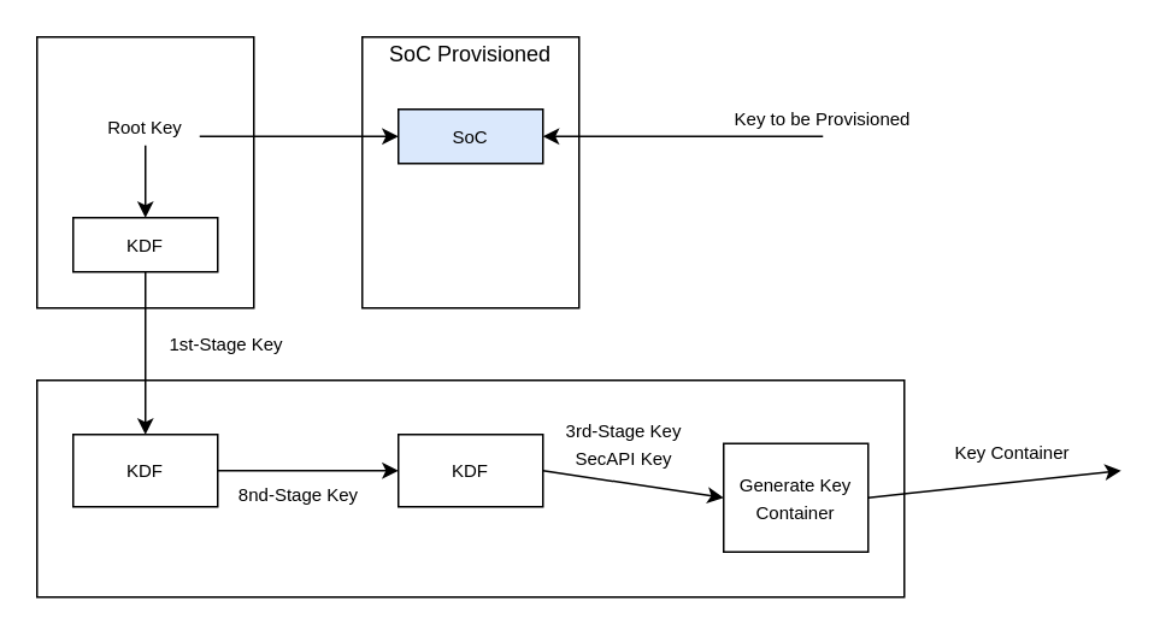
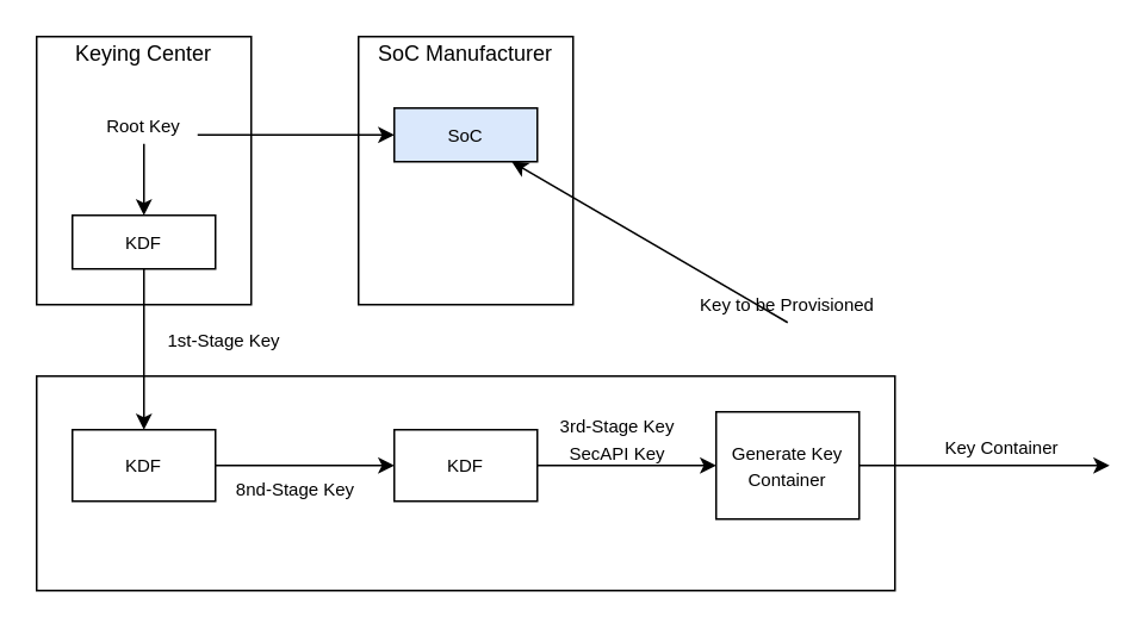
  <mxCell id="0" />
  <mxCell id="1" parent="0" />
  <mxCell id="2" value="" style="rounded=0;whiteSpace=wrap;html=1;align=center;" parent="1" vertex="1"><mxGeometry x="200" y="20" width="120" height="150" as="geometry" /></mxCell>
  <mxCell id="3" value="" style="rounded=0;whiteSpace=wrap;html=1;" parent="1" vertex="1"><mxGeometry x="20" y="210" width="480" height="120" as="geometry" /></mxCell>
  <mxCell id="4" value="&lt;font style=&quot;font-size: 10px&quot;&gt;SoC&lt;/font&gt;" style="rounded=0;whiteSpace=wrap;html=1;fillColor=#dae8fc;" parent="1" vertex="1"><mxGeometry x="220" y="60" width="80" height="30" as="geometry" /></mxCell>
  <mxCell id="5" value="&lt;font style=&quot;font-size: 10px&quot;&gt;KDF&lt;br&gt;&lt;/font&gt;" style="rounded=0;whiteSpace=wrap;html=1;" parent="1" vertex="1"><mxGeometry x="220" y="240" width="80" height="40" as="geometry" /></mxCell>
  <mxCell id="6" value="&lt;font style=&quot;font-size: 10px&quot;&gt;KDF&lt;/font&gt;" style="rounded=0;whiteSpace=wrap;html=1;" parent="1" vertex="1"><mxGeometry x="40" y="240" width="80" height="40" as="geometry" /></mxCell>
- <mxCell id="7" value="&lt;font style=&quot;font-size: 10px&quot;&gt;Generate Key Container&lt;/font&gt;" style="rounded=0;whiteSpace=wrap;html=1;" parent="1" vertex="1"><mxGeometry x="400" y="245" width="80" height="60" as="geometry" /></mxCell>
+ <mxCell id="7" value="&lt;font style=&quot;font-size: 10px&quot;&gt;Generate Key Container&lt;/font&gt;" style="rounded=0;whiteSpace=wrap;html=1;" parent="1" vertex="1"><mxGeometry x="400" y="230" width="80" height="60" as="geometry" /></mxCell>
  <mxCell id="8" value="" style="rounded=0;whiteSpace=wrap;html=1;align=center;" parent="1" vertex="1"><mxGeometry x="20" y="20" width="120" height="150" as="geometry" /></mxCell>
  <mxCell id="9" value="&lt;font style=&quot;font-size: 10px&quot;&gt;KDF&lt;/font&gt;" style="rounded=0;whiteSpace=wrap;html=1;" parent="1" vertex="1"><mxGeometry x="40" y="120" width="80" height="30" as="geometry" /></mxCell>
  <mxCell id="10" value="&lt;font style=&quot;font-size: 10px&quot;&gt;Root Key&lt;/font&gt;" style="text;html=1;strokeColor=none;fillColor=none;align=center;verticalAlign=middle;whiteSpace=wrap;rounded=0;" parent="1" vertex="1"><mxGeometry x="20" y="60" width="120" height="20" as="geometry" /></mxCell>
  <mxCell id="11" value="" style="endArrow=classic;html=1;exitX=0.5;exitY=1;exitDx=0;exitDy=0;entryX=0.5;entryY=0;entryDx=0;entryDy=0;" parent="1" source="10" target="9" edge="1"><mxGeometry width="50" height="50" relative="1" as="geometry"><mxPoint x="70" y="110" as="sourcePoint" /><mxPoint x="120" y="60" as="targetPoint" /></mxGeometry></mxCell>
+ <mxCell id="12" value="Keying Center" style="text;html=1;strokeColor=none;fillColor=none;align=center;verticalAlign=middle;whiteSpace=wrap;rounded=0;" parent="1" vertex="1"><mxGeometry x="20" y="20" width="120" height="20" as="geometry" /></mxCell>
  <mxCell id="13" value="" style="endArrow=classic;html=1;entryX=0;entryY=0.5;entryDx=0;entryDy=0;" parent="1" target="4" edge="1"><mxGeometry width="50" height="50" relative="1" as="geometry"><mxPoint x="110" y="75" as="sourcePoint" /><mxPoint x="180" y="50" as="targetPoint" /></mxGeometry></mxCell>
  <mxCell id="14" value="" style="endArrow=classic;html=1;exitX=1;exitY=0.5;exitDx=0;exitDy=0;entryX=0;entryY=0.5;entryDx=0;entryDy=0;" parent="1" source="6" target="5" edge="1"><mxGeometry width="50" height="50" relative="1" as="geometry"><mxPoint x="120" y="290" as="sourcePoint" /><mxPoint x="170" y="240" as="targetPoint" /></mxGeometry></mxCell>
  <mxCell id="15" value="" style="endArrow=classic;html=1;exitX=1;exitY=0.5;exitDx=0;exitDy=0;entryX=0;entryY=0.5;entryDx=0;entryDy=0;" parent="1" source="5" target="7" edge="1"><mxGeometry width="50" height="50" relative="1" as="geometry"><mxPoint x="290" y="290" as="sourcePoint" /><mxPoint x="340" y="240" as="targetPoint" /></mxGeometry></mxCell>
  <mxCell id="16" value="" style="endArrow=classic;html=1;exitX=1;exitY=0.5;exitDx=0;exitDy=0;" parent="1" source="7" edge="1"><mxGeometry width="50" height="50" relative="1" as="geometry"><mxPoint x="460" y="270" as="sourcePoint" /><mxPoint x="620" y="260" as="targetPoint" /></mxGeometry></mxCell>
  <mxCell id="17" value="&lt;font style=&quot;font-size: 10px&quot;&gt;1st-Stage Key&lt;/font&gt;" style="text;html=1;strokeColor=none;fillColor=none;align=center;verticalAlign=middle;whiteSpace=wrap;rounded=0;" parent="1" vertex="1"><mxGeometry x="90" y="180" width="70" height="20" as="geometry" /></mxCell>
  <mxCell id="18" value="&lt;font style=&quot;font-size: 10px&quot;&gt;8nd-Stage Key&lt;br&gt;&lt;br&gt;&lt;/font&gt;" style="text;html=1;strokeColor=none;fillColor=none;align=center;verticalAlign=middle;whiteSpace=wrap;rounded=0;" parent="1" vertex="1"><mxGeometry x="130" y="270" width="70" height="20" as="geometry" /></mxCell>
  <mxCell id="19" value="&lt;font style=&quot;font-size: 10px&quot;&gt;3rd-Stage Key&lt;br&gt;SecAPI Key&lt;br&gt;&lt;/font&gt;" style="text;html=1;strokeColor=none;fillColor=none;align=center;verticalAlign=middle;whiteSpace=wrap;rounded=0;" parent="1" vertex="1"><mxGeometry x="310" y="235" width="70" height="20" as="geometry" /></mxCell>
- <mxCell id="20" value="&lt;font style=&quot;font-size: 10px&quot;&gt;Key to be Provisioned&lt;/font&gt;" style="text;html=1;strokeColor=none;fillColor=none;align=center;verticalAlign=middle;whiteSpace=wrap;rounded=0;" parent="1" vertex="1"><mxGeometry x="395" y="55" width="120" height="20" as="geometry" /></mxCell>
+ <mxCell id="20" value="&lt;font style=&quot;font-size: 10px&quot;&gt;Key to be Provisioned&lt;/font&gt;" style="text;html=1;strokeColor=none;fillColor=none;align=center;verticalAlign=middle;whiteSpace=wrap;rounded=0;" parent="1" vertex="1"><mxGeometry x="380" y="160" width="120" height="20" as="geometry" /></mxCell>
  <mxCell id="21" value="&lt;font style=&quot;font-size: 10px&quot;&gt;Key Container&lt;/font&gt;" style="text;html=1;strokeColor=none;fillColor=none;align=center;verticalAlign=middle;whiteSpace=wrap;rounded=0;" parent="1" vertex="1"><mxGeometry x="520" y="240" width="80" height="20" as="geometry" /></mxCell>
  <mxCell id="22" value="" style="endArrow=classic;html=1;exitX=0.5;exitY=0.867;exitDx=0;exitDy=0;exitPerimeter=0;entryX=0.5;entryY=0;entryDx=0;entryDy=0;" parent="1" source="8" target="6" edge="1"><mxGeometry width="50" height="50" relative="1" as="geometry"><mxPoint x="180" y="200" as="sourcePoint" /><mxPoint x="230" y="150" as="targetPoint" /></mxGeometry></mxCell>
  <mxCell id="23" value="" style="endArrow=classic;html=1;exitX=0.5;exitY=1;exitDx=0;exitDy=0;" parent="1" source="20" target="4" edge="1"><mxGeometry width="50" height="50" relative="1" as="geometry"><mxPoint x="430" y="180" as="sourcePoint" /><mxPoint x="70" y="620" as="targetPoint" /></mxGeometry></mxCell>
- <mxCell id="24" value="SoC Provisioned" style="text;html=1;strokeColor=none;fillColor=none;align=center;verticalAlign=middle;whiteSpace=wrap;rounded=0;" parent="1" vertex="1"><mxGeometry x="200" y="20" width="120" height="20" as="geometry" /></mxCell>
+ <mxCell id="24" value="SoC Manufacturer" style="text;html=1;strokeColor=none;fillColor=none;align=center;verticalAlign=middle;whiteSpace=wrap;rounded=0;" parent="1" vertex="1"><mxGeometry x="200" y="20" width="120" height="20" as="geometry" /></mxCell>
